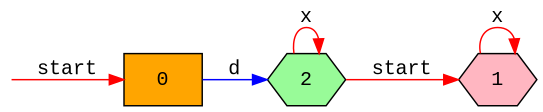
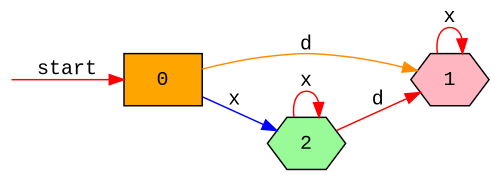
  digraph {
    fontname="Liberation Mono"
    rankdir=LR
    node [fontname="Liberation Mono" shape=hexagon style=filled]
    edge [color=red fontname="Liberation Mono"]
    __start [shape=point style=invis]
    0 [fillcolor=orange shape=box]
    1 [fillcolor=lightpink]
    2 [fillcolor=palegreen]
    __start -> 0 [label=start]
-   0 -> 2 [color=blue label=d]
+   0 -> 1 [color=darkorange label=d]
+   0 -> 2 [color=blue label=x]
    1 -> 1 [label=x]
-   2 -> 1 [label=start]
+   2 -> 1 [label=d]
    2 -> 2 [label=x]
  }
